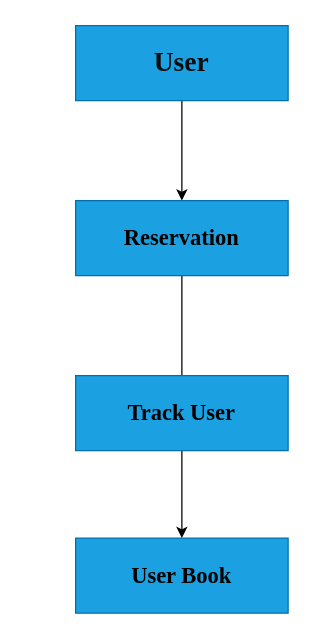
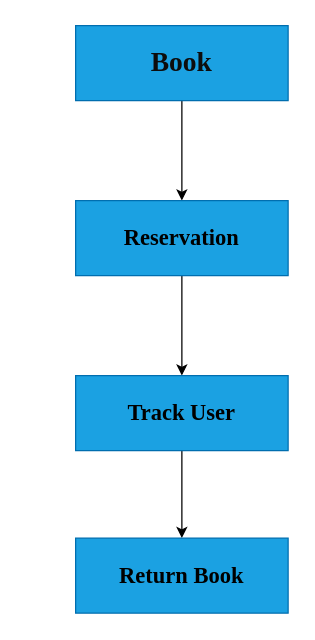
  <mxCell id="0" />
  <mxCell id="1" parent="0" />
  <mxCell id="2" value="&lt;p style=&quot;line-height: 109%;&quot;&gt;&lt;br&gt;&lt;/p&gt;" style="edgeStyle=orthogonalEdgeStyle;rounded=0;orthogonalLoop=1;jettySize=auto;html=1;" edge="1" parent="1" source="3"><mxGeometry x="-0.006" y="-145" relative="1" as="geometry"><mxPoint x="105" y="160" as="targetPoint" /><mxPoint x="-145" y="-135" as="offset" /></mxGeometry></mxCell>
- <mxCell id="3" value="&lt;font color=&quot;#0d0d0d&quot;&gt;User&lt;/font&gt;" style="rounded=0;whiteSpace=wrap;html=1;fillColor=#1ba1e2;strokeColor=#006EAF;align=center;labelBackgroundColor=none;fontFamily=Lucida Console;fontSize=22;fontStyle=1;labelBorderColor=none;fontColor=#ffffff;" vertex="1" parent="1"><mxGeometry x="20" y="20" width="170" height="60" as="geometry" /></mxCell>
- <mxCell id="4" value="&lt;p style=&quot;line-height: 100%;&quot;&gt;&lt;br&gt;&lt;/p&gt;" style="edgeStyle=orthogonalEdgeStyle;rounded=0;orthogonalLoop=1;jettySize=auto;html=1;exitX=0.5;exitY=1;exitDx=0;exitDy=0;strokeWidth=1;fontFamily=Helvetica;spacing=0;spacingTop=0;entryX=0.5;entryY=0;entryDx=0;entryDy=0;endArrow=none;" edge="1" parent="1" source="5" target="7"><mxGeometry x="0.008" y="15" relative="1" as="geometry"><mxPoint x="105" y="280" as="targetPoint" /><mxPoint y="-1" as="offset" /></mxGeometry></mxCell>
+ <mxCell id="3" value="&lt;font color=&quot;#0d0d0d&quot;&gt;Book&lt;/font&gt;" style="rounded=0;whiteSpace=wrap;html=1;fillColor=#1ba1e2;strokeColor=#006EAF;align=center;labelBackgroundColor=none;fontFamily=Lucida Console;fontSize=22;fontStyle=1;labelBorderColor=none;fontColor=#ffffff;" vertex="1" parent="1"><mxGeometry x="20" y="20" width="170" height="60" as="geometry" /></mxCell>
+ <mxCell id="4" value="&lt;p style=&quot;line-height: 100%;&quot;&gt;&lt;br&gt;&lt;/p&gt;" style="edgeStyle=orthogonalEdgeStyle;rounded=0;orthogonalLoop=1;jettySize=auto;html=1;exitX=0.5;exitY=1;exitDx=0;exitDy=0;strokeWidth=1;fontFamily=Helvetica;spacing=0;spacingTop=0;entryX=0.5;entryY=0;entryDx=0;entryDy=0;" edge="1" parent="1" source="5" target="7"><mxGeometry x="0.008" y="15" relative="1" as="geometry"><mxPoint x="105" y="280" as="targetPoint" /><mxPoint y="-1" as="offset" /></mxGeometry></mxCell>
  <mxCell id="5" value="&lt;font face=&quot;Lucida Console&quot; style=&quot;font-size: 18px;&quot; color=&quot;#000000&quot;&gt;&lt;b&gt;Reservation&lt;/b&gt;&lt;/font&gt;" style="rounded=0;whiteSpace=wrap;html=1;fillColor=#1ba1e2;fontColor=#ffffff;strokeColor=#006EAF;" vertex="1" parent="1"><mxGeometry x="20" y="160" width="170" height="60" as="geometry" /></mxCell>
  <mxCell id="6" style="edgeStyle=orthogonalEdgeStyle;rounded=0;orthogonalLoop=1;jettySize=auto;html=1;exitX=0.5;exitY=1;exitDx=0;exitDy=0;" edge="1" parent="1" source="7"><mxGeometry relative="1" as="geometry"><mxPoint x="105" y="430" as="targetPoint" /><mxPoint x="105" y="390" as="sourcePoint" /></mxGeometry></mxCell>
  <mxCell id="7" value="&lt;font face=&quot;Lucida Console&quot; color=&quot;#000000&quot;&gt;&lt;span style=&quot;font-size: 18px;&quot;&gt;&lt;b&gt;Track User&lt;/b&gt;&lt;/span&gt;&lt;/font&gt;" style="rounded=0;whiteSpace=wrap;html=1;fillColor=#1ba1e2;fontColor=#ffffff;strokeColor=#006EAF;" vertex="1" parent="1"><mxGeometry x="20" y="300" width="170" height="60" as="geometry" /></mxCell>
- <mxCell id="8" value="&lt;font face=&quot;Lucida Console&quot; color=&quot;#000000&quot;&gt;&lt;span style=&quot;font-size: 18px;&quot;&gt;&lt;b&gt;User Book&lt;/b&gt;&lt;/span&gt;&lt;/font&gt;" style="rounded=0;whiteSpace=wrap;html=1;fillColor=#1ba1e2;fontColor=#ffffff;strokeColor=#006EAF;" vertex="1" parent="1"><mxGeometry x="20" y="430" width="170" height="60" as="geometry" /></mxCell>
+ <mxCell id="8" value="&lt;font face=&quot;Lucida Console&quot; color=&quot;#000000&quot;&gt;&lt;span style=&quot;font-size: 18px;&quot;&gt;&lt;b&gt;Return Book&lt;/b&gt;&lt;/span&gt;&lt;/font&gt;" style="rounded=0;whiteSpace=wrap;html=1;fillColor=#1ba1e2;fontColor=#ffffff;strokeColor=#006EAF;" vertex="1" parent="1"><mxGeometry x="20" y="430" width="170" height="60" as="geometry" /></mxCell>
